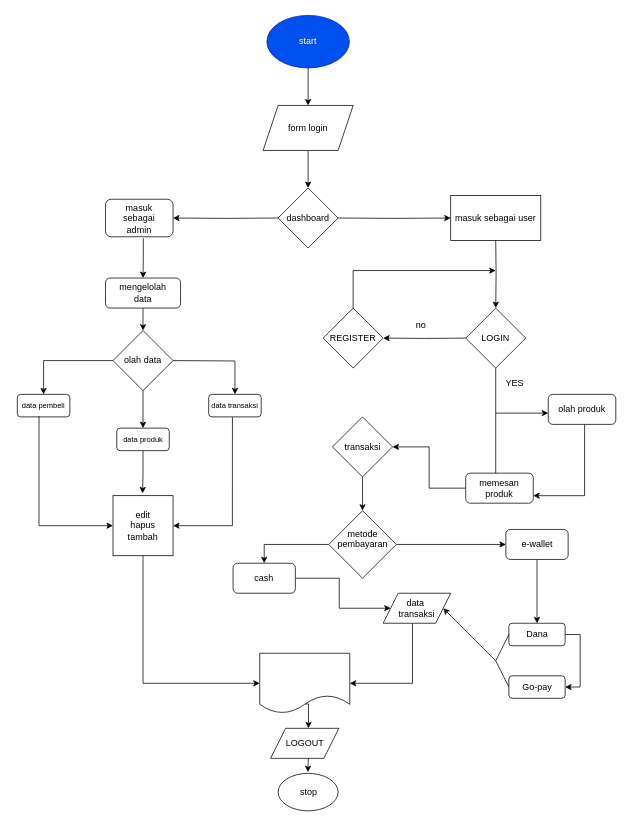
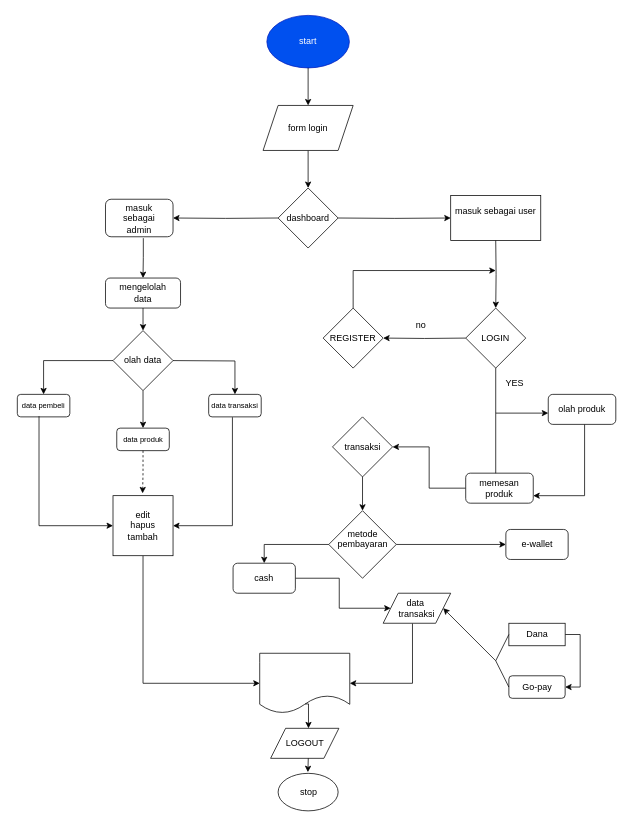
  <mxCell id="0" />
  <mxCell id="1" parent="0" />
  <mxCell id="2" style="edgeStyle=orthogonalEdgeStyle;rounded=0;orthogonalLoop=1;jettySize=auto;html=1;entryX=0.5;entryY=0;entryDx=0;entryDy=0;exitX=0.56;exitY=1.037;exitDx=0;exitDy=0;exitPerimeter=0;" parent="1" source="58" target="14" edge="1"><mxGeometry relative="1" as="geometry"><mxPoint x="190" y="331" as="sourcePoint" /></mxGeometry></mxCell>
  <mxCell id="3" value="" style="group" parent="1" vertex="1" connectable="0"><mxGeometry x="355" y="20" width="110" height="70" as="geometry" /></mxCell>
  <mxCell id="4" value="start" style="ellipse;whiteSpace=wrap;html=1;fillColor=#0050ef;fontColor=#ffffff;strokeColor=#001DBC;" parent="3" vertex="1"><mxGeometry width="110.0" height="70" as="geometry" /></mxCell>
  <mxCell id="5" value="" style="group" parent="1" vertex="1" connectable="0"><mxGeometry x="370" y="250" width="80" height="80" as="geometry" /></mxCell>
  <mxCell id="6" value="" style="rhombus;whiteSpace=wrap;html=1;" parent="5" vertex="1"><mxGeometry width="80" height="80" as="geometry" /></mxCell>
  <mxCell id="7" value="dashboard" style="text;html=1;align=center;verticalAlign=middle;whiteSpace=wrap;rounded=0;" parent="5" vertex="1"><mxGeometry x="9.5" y="25" width="60" height="30" as="geometry" /></mxCell>
  <mxCell id="8" style="edgeStyle=orthogonalEdgeStyle;rounded=0;orthogonalLoop=1;jettySize=auto;html=1;entryX=0.5;entryY=0;entryDx=0;entryDy=0;" parent="1" source="9" target="6" edge="1"><mxGeometry relative="1" as="geometry" /></mxCell>
  <mxCell id="9" value="" style="shape=parallelogram;perimeter=parallelogramPerimeter;whiteSpace=wrap;html=1;fixedSize=1;" parent="1" vertex="1"><mxGeometry x="350" y="140" width="120" height="60" as="geometry" /></mxCell>
  <mxCell id="10" value="form login" style="text;html=1;align=center;verticalAlign=middle;whiteSpace=wrap;rounded=0;" parent="1" vertex="1"><mxGeometry x="380" y="155" width="60" height="30" as="geometry" /></mxCell>
  <mxCell id="11" style="edgeStyle=orthogonalEdgeStyle;rounded=0;orthogonalLoop=1;jettySize=auto;html=1;entryX=0.5;entryY=0;entryDx=0;entryDy=0;" parent="1" source="4" target="9" edge="1"><mxGeometry relative="1" as="geometry" /></mxCell>
  <mxCell id="12" style="edgeStyle=orthogonalEdgeStyle;rounded=0;orthogonalLoop=1;jettySize=auto;html=1;entryX=0;entryY=0.5;entryDx=0;entryDy=0;" parent="1" target="40" edge="1"><mxGeometry relative="1" as="geometry"><mxPoint x="450" y="290" as="sourcePoint" /><mxPoint x="580" y="291" as="targetPoint" /></mxGeometry></mxCell>
  <mxCell id="13" value="" style="group" parent="1" vertex="1" connectable="0"><mxGeometry x="140" y="370" width="100" height="40" as="geometry" /></mxCell>
  <mxCell id="14" value="" style="rounded=1;whiteSpace=wrap;html=1;" parent="13" vertex="1"><mxGeometry width="100" height="40" as="geometry" /></mxCell>
  <mxCell id="15" value="mengelolah&lt;div&gt;data&lt;/div&gt;" style="text;html=1;align=center;verticalAlign=middle;whiteSpace=wrap;rounded=0;" parent="13" vertex="1"><mxGeometry x="20" y="5" width="60" height="30" as="geometry" /></mxCell>
  <mxCell id="16" value="" style="group" parent="1" vertex="1" connectable="0"><mxGeometry x="150" y="440" width="80" height="80" as="geometry" /></mxCell>
  <mxCell id="17" value="" style="rhombus;whiteSpace=wrap;html=1;" parent="16" vertex="1"><mxGeometry width="80" height="80" as="geometry" /></mxCell>
  <mxCell id="18" value="olah data" style="text;html=1;align=center;verticalAlign=middle;whiteSpace=wrap;rounded=0;" parent="16" vertex="1"><mxGeometry x="10" y="25" width="60" height="30" as="geometry" /></mxCell>
  <mxCell id="19" value="" style="group" parent="1" vertex="1" connectable="0"><mxGeometry x="20" y="525" width="75" height="30" as="geometry" /></mxCell>
  <mxCell id="20" value="" style="rounded=1;whiteSpace=wrap;html=1;" parent="19" vertex="1"><mxGeometry x="2.5" width="70" height="30" as="geometry" /></mxCell>
  <mxCell id="21" value="&lt;font style=&quot;font-size: 10px;&quot;&gt;data pembeli&lt;/font&gt;" style="text;html=1;align=center;verticalAlign=middle;whiteSpace=wrap;rounded=0;" parent="19" vertex="1"><mxGeometry width="75" height="30" as="geometry" /></mxCell>
  <mxCell id="22" value="" style="group" parent="1" vertex="1" connectable="0"><mxGeometry x="152.5" y="570" width="75" height="30" as="geometry" /></mxCell>
  <mxCell id="23" value="" style="rounded=1;whiteSpace=wrap;html=1;" parent="22" vertex="1"><mxGeometry x="2.5" width="70" height="30" as="geometry" /></mxCell>
  <mxCell id="24" value="&lt;font style=&quot;font-size: 10px;&quot;&gt;data produk&lt;/font&gt;" style="text;html=1;align=center;verticalAlign=middle;whiteSpace=wrap;rounded=0;" parent="22" vertex="1"><mxGeometry width="75" height="30" as="geometry" /></mxCell>
  <mxCell id="25" value="" style="group" parent="1" vertex="1" connectable="0"><mxGeometry x="275" y="525" width="75" height="30" as="geometry" /></mxCell>
  <mxCell id="26" value="" style="rounded=1;whiteSpace=wrap;html=1;" parent="25" vertex="1"><mxGeometry x="2.5" width="70" height="30" as="geometry" /></mxCell>
  <mxCell id="27" value="&lt;font style=&quot;font-size: 10px;&quot;&gt;data transaksi&lt;/font&gt;" style="text;html=1;align=center;verticalAlign=middle;whiteSpace=wrap;rounded=0;" parent="25" vertex="1"><mxGeometry width="75" height="30" as="geometry" /></mxCell>
  <mxCell id="28" style="edgeStyle=orthogonalEdgeStyle;rounded=0;orthogonalLoop=1;jettySize=auto;html=1;entryX=0.5;entryY=0;entryDx=0;entryDy=0;" parent="1" target="17" edge="1"><mxGeometry relative="1" as="geometry"><mxPoint x="190" y="410" as="sourcePoint" /></mxGeometry></mxCell>
  <mxCell id="29" style="edgeStyle=orthogonalEdgeStyle;rounded=0;orthogonalLoop=1;jettySize=auto;html=1;entryX=0.5;entryY=0;entryDx=0;entryDy=0;" parent="1" source="17" target="21" edge="1"><mxGeometry relative="1" as="geometry" /></mxCell>
  <mxCell id="30" style="edgeStyle=orthogonalEdgeStyle;rounded=0;orthogonalLoop=1;jettySize=auto;html=1;entryX=0.5;entryY=0;entryDx=0;entryDy=0;" parent="1" target="27" edge="1"><mxGeometry relative="1" as="geometry"><mxPoint x="230" y="480" as="sourcePoint" /></mxGeometry></mxCell>
  <mxCell id="31" style="edgeStyle=orthogonalEdgeStyle;rounded=0;orthogonalLoop=1;jettySize=auto;html=1;entryX=0.5;entryY=0;entryDx=0;entryDy=0;" parent="1" source="17" target="24" edge="1"><mxGeometry relative="1" as="geometry" /></mxCell>
  <mxCell id="32" value="" style="group" parent="1" vertex="1" connectable="0"><mxGeometry x="370" y="1030" width="80" height="50" as="geometry" /></mxCell>
  <mxCell id="33" value="" style="ellipse;whiteSpace=wrap;html=1;" parent="32" vertex="1"><mxGeometry width="80" height="50" as="geometry" /></mxCell>
  <mxCell id="34" value="stop" style="text;html=1;align=center;verticalAlign=middle;whiteSpace=wrap;rounded=0;" parent="32" vertex="1"><mxGeometry x="20.667" y="15.625" width="40" height="18.75" as="geometry" /></mxCell>
  <mxCell id="35" style="edgeStyle=orthogonalEdgeStyle;rounded=0;orthogonalLoop=1;jettySize=auto;html=1;entryX=0.496;entryY=-0.031;entryDx=0;entryDy=0;entryPerimeter=0;" parent="1" target="33" edge="1"><mxGeometry relative="1" as="geometry"><mxPoint x="410" y="970" as="sourcePoint" /></mxGeometry></mxCell>
  <mxCell id="36" value="" style="group" parent="1" vertex="1" connectable="0"><mxGeometry x="345.5" y="870" width="120" height="80" as="geometry" /></mxCell>
  <mxCell id="37" value="" style="shape=document;whiteSpace=wrap;html=1;boundedLbl=1;" parent="36" vertex="1"><mxGeometry width="120" height="80" as="geometry" /></mxCell>
  <mxCell id="38" style="edgeStyle=orthogonalEdgeStyle;rounded=0;orthogonalLoop=1;jettySize=auto;html=1;" parent="1" target="58" edge="1"><mxGeometry relative="1" as="geometry"><mxPoint x="370" y="290" as="sourcePoint" /><mxPoint x="260" y="291" as="targetPoint" /></mxGeometry></mxCell>
  <mxCell id="39" value="" style="group" parent="1" vertex="1" connectable="0"><mxGeometry x="600" y="260" width="120" height="60" as="geometry" /></mxCell>
  <mxCell id="40" value="" style="rounded=0;whiteSpace=wrap;html=1;" parent="39" vertex="1"><mxGeometry width="120" height="60" as="geometry" /></mxCell>
- <mxCell id="41" value="masuk sebagai user" style="text;html=1;align=center;verticalAlign=middle;whiteSpace=wrap;rounded=0;container=0;" parent="39" vertex="1"><mxGeometry x="5" y="16" width="110" height="30" as="geometry" /></mxCell>
+ <mxCell id="41" value="masuk sebagai user" style="text;html=1;align=center;verticalAlign=middle;whiteSpace=wrap;rounded=0;container=0;" parent="39" vertex="1"><mxGeometry x="5" y="6" width="110" height="30" as="geometry" /></mxCell>
  <mxCell id="42" style="edgeStyle=orthogonalEdgeStyle;rounded=0;orthogonalLoop=1;jettySize=auto;html=1;entryX=0;entryY=0.5;entryDx=0;entryDy=0;" parent="1" target="55" edge="1"><mxGeometry relative="1" as="geometry"><mxPoint x="660" y="550" as="sourcePoint" /><Array as="points"><mxPoint x="660" y="650" /></Array></mxGeometry></mxCell>
  <mxCell id="43" value="" style="rhombus;whiteSpace=wrap;html=1;" parent="1" vertex="1"><mxGeometry x="620" y="410" width="80" height="80" as="geometry" /></mxCell>
  <mxCell id="44" style="edgeStyle=orthogonalEdgeStyle;rounded=0;orthogonalLoop=1;jettySize=auto;html=1;entryX=1;entryY=0.5;entryDx=0;entryDy=0;" parent="1" target="47" edge="1"><mxGeometry relative="1" as="geometry"><mxPoint x="620" y="450" as="sourcePoint" /></mxGeometry></mxCell>
  <mxCell id="45" value="LOGIN" style="text;html=1;align=center;verticalAlign=middle;whiteSpace=wrap;rounded=0;" parent="1" vertex="1"><mxGeometry x="630" y="435" width="60" height="30" as="geometry" /></mxCell>
  <mxCell id="46" style="edgeStyle=orthogonalEdgeStyle;rounded=0;orthogonalLoop=1;jettySize=auto;html=1;exitX=0.5;exitY=0;exitDx=0;exitDy=0;" parent="1" source="47" edge="1"><mxGeometry relative="1" as="geometry"><mxPoint x="660" y="360" as="targetPoint" /><Array as="points"><mxPoint x="470" y="360" /></Array></mxGeometry></mxCell>
  <mxCell id="47" value="" style="rhombus;whiteSpace=wrap;html=1;" parent="1" vertex="1"><mxGeometry x="430" y="410" width="80" height="80" as="geometry" /></mxCell>
  <mxCell id="48" value="REGISTER" style="text;html=1;align=center;verticalAlign=middle;whiteSpace=wrap;rounded=0;" parent="1" vertex="1"><mxGeometry x="440" y="435" width="60" height="30" as="geometry" /></mxCell>
  <mxCell id="49" style="edgeStyle=orthogonalEdgeStyle;rounded=0;orthogonalLoop=1;jettySize=auto;html=1;entryX=0.5;entryY=0;entryDx=0;entryDy=0;" parent="1" target="43" edge="1"><mxGeometry relative="1" as="geometry"><mxPoint x="660" y="320" as="sourcePoint" /></mxGeometry></mxCell>
  <mxCell id="50" value="no" style="text;html=1;align=center;verticalAlign=middle;resizable=0;points=[];autosize=1;strokeColor=none;fillColor=none;" parent="1" vertex="1"><mxGeometry x="540" y="418" width="40" height="30" as="geometry" /></mxCell>
  <mxCell id="51" style="edgeStyle=orthogonalEdgeStyle;rounded=0;orthogonalLoop=1;jettySize=auto;html=1;entryX=1;entryY=0.75;entryDx=0;entryDy=0;exitX=0.538;exitY=0.99;exitDx=0;exitDy=0;exitPerimeter=0;" edge="1" parent="1" source="52" target="55"><mxGeometry relative="1" as="geometry" /></mxCell>
  <mxCell id="52" value="olah produk" style="rounded=1;whiteSpace=wrap;html=1;" parent="1" vertex="1"><mxGeometry x="730" y="525" width="90" height="40" as="geometry" /></mxCell>
  <mxCell id="53" style="edgeStyle=orthogonalEdgeStyle;rounded=0;orthogonalLoop=1;jettySize=auto;html=1;entryX=0;entryY=0.625;entryDx=0;entryDy=0;entryPerimeter=0;exitX=0.5;exitY=1;exitDx=0;exitDy=0;" parent="1" source="43" target="52" edge="1"><mxGeometry relative="1" as="geometry" /></mxCell>
  <mxCell id="54" style="edgeStyle=orthogonalEdgeStyle;rounded=0;orthogonalLoop=1;jettySize=auto;html=1;entryX=1;entryY=0.5;entryDx=0;entryDy=0;" edge="1" parent="1" source="55" target="61"><mxGeometry relative="1" as="geometry"><mxPoint x="410" y="650" as="targetPoint" /></mxGeometry></mxCell>
  <mxCell id="55" value="memesan produk" style="rounded=1;whiteSpace=wrap;html=1;" parent="1" vertex="1"><mxGeometry x="620" y="630" width="90" height="40" as="geometry" /></mxCell>
  <mxCell id="56" value="YES" style="text;html=1;align=center;verticalAlign=middle;resizable=0;points=[];autosize=1;strokeColor=none;fillColor=none;" parent="1" vertex="1"><mxGeometry x="660" y="495" width="50" height="30" as="geometry" /></mxCell>
  <mxCell id="57" value="" style="group" parent="1" vertex="1" connectable="0"><mxGeometry x="140" y="265" width="90" height="50" as="geometry" /></mxCell>
  <mxCell id="58" value="" style="rounded=1;whiteSpace=wrap;html=1;" parent="57" vertex="1"><mxGeometry width="90" height="50" as="geometry" /></mxCell>
  <mxCell id="59" value="masuk&lt;br&gt;&lt;div&gt;sebagai&lt;/div&gt;&lt;div&gt;admin&lt;/div&gt;" style="text;html=1;align=center;verticalAlign=middle;whiteSpace=wrap;rounded=0;container=0;" parent="57" vertex="1"><mxGeometry x="15" y="11" width="60" height="30" as="geometry" /></mxCell>
  <mxCell id="60" style="edgeStyle=orthogonalEdgeStyle;rounded=0;orthogonalLoop=1;jettySize=auto;html=1;entryX=0.5;entryY=0;entryDx=0;entryDy=0;" edge="1" parent="1" source="61" target="73"><mxGeometry relative="1" as="geometry" /></mxCell>
  <mxCell id="61" value="transaksi" style="rhombus;whiteSpace=wrap;html=1;" vertex="1" parent="1"><mxGeometry x="442.5" y="555" width="80" height="80" as="geometry" /></mxCell>
  <mxCell id="62" style="edgeStyle=orthogonalEdgeStyle;rounded=0;orthogonalLoop=1;jettySize=auto;html=1;entryX=0;entryY=0.5;entryDx=0;entryDy=0;exitX=0.5;exitY=1;exitDx=0;exitDy=0;" edge="1" parent="1" source="63" target="37"><mxGeometry relative="1" as="geometry" /></mxCell>
  <mxCell id="63" value="edit&lt;div&gt;hapus&lt;/div&gt;&lt;div&gt;tambah&lt;/div&gt;" style="whiteSpace=wrap;html=1;aspect=fixed;" vertex="1" parent="1"><mxGeometry x="150" y="660" width="80" height="80" as="geometry" /></mxCell>
  <mxCell id="64" style="edgeStyle=orthogonalEdgeStyle;rounded=0;orthogonalLoop=1;jettySize=auto;html=1;entryX=0;entryY=0.5;entryDx=0;entryDy=0;exitX=0.419;exitY=0.97;exitDx=0;exitDy=0;exitPerimeter=0;" edge="1" parent="1" source="21" target="63"><mxGeometry relative="1" as="geometry" /></mxCell>
- <mxCell id="65" style="edgeStyle=orthogonalEdgeStyle;rounded=0;orthogonalLoop=1;jettySize=auto;html=1;entryX=0.493;entryY=-0.039;entryDx=0;entryDy=0;entryPerimeter=0;" edge="1" parent="1" source="24" target="63"><mxGeometry relative="1" as="geometry" /></mxCell>
+ <mxCell id="65" style="edgeStyle=orthogonalEdgeStyle;rounded=0;orthogonalLoop=1;jettySize=auto;html=1;entryX=0.493;entryY=-0.039;entryDx=0;entryDy=0;entryPerimeter=0;dashed=1;" edge="1" parent="1" source="24" target="63"><mxGeometry relative="1" as="geometry" /></mxCell>
  <mxCell id="66" style="edgeStyle=orthogonalEdgeStyle;rounded=0;orthogonalLoop=1;jettySize=auto;html=1;entryX=1;entryY=0.5;entryDx=0;entryDy=0;exitX=0.455;exitY=1.016;exitDx=0;exitDy=0;exitPerimeter=0;" edge="1" parent="1" source="27" target="63"><mxGeometry relative="1" as="geometry" /></mxCell>
  <mxCell id="67" style="edgeStyle=orthogonalEdgeStyle;rounded=0;orthogonalLoop=1;jettySize=auto;html=1;" edge="1" parent="1" source="68" target="80"><mxGeometry relative="1" as="geometry" /></mxCell>
  <mxCell id="68" value="cash" style="rounded=1;whiteSpace=wrap;html=1;" vertex="1" parent="1"><mxGeometry x="310" y="750" width="83" height="40" as="geometry" /></mxCell>
- <mxCell id="69" style="edgeStyle=orthogonalEdgeStyle;rounded=0;orthogonalLoop=1;jettySize=auto;html=1;entryX=0.5;entryY=0;entryDx=0;entryDy=0;" edge="1" parent="1" source="70" target="75"><mxGeometry relative="1" as="geometry" /></mxCell>
  <mxCell id="70" value="e-wallet" style="rounded=1;whiteSpace=wrap;html=1;" vertex="1" parent="1"><mxGeometry x="673.5" y="705" width="83" height="40" as="geometry" /></mxCell>
  <mxCell id="71" style="edgeStyle=orthogonalEdgeStyle;rounded=0;orthogonalLoop=1;jettySize=auto;html=1;entryX=0.5;entryY=0;entryDx=0;entryDy=0;" edge="1" parent="1" source="73" target="68"><mxGeometry relative="1" as="geometry" /></mxCell>
  <mxCell id="72" style="edgeStyle=orthogonalEdgeStyle;rounded=0;orthogonalLoop=1;jettySize=auto;html=1;entryX=0;entryY=0.5;entryDx=0;entryDy=0;" edge="1" parent="1" source="73" target="70"><mxGeometry relative="1" as="geometry" /></mxCell>
  <mxCell id="73" value="metode&lt;div&gt;pembayaran&lt;/div&gt;&lt;div&gt;&lt;br&gt;&lt;/div&gt;" style="rhombus;whiteSpace=wrap;html=1;" vertex="1" parent="1"><mxGeometry x="437.5" y="680" width="90" height="90" as="geometry" /></mxCell>
  <mxCell id="74" style="edgeStyle=orthogonalEdgeStyle;rounded=0;orthogonalLoop=1;jettySize=auto;html=1;entryX=1;entryY=0.5;entryDx=0;entryDy=0;exitX=1;exitY=0.5;exitDx=0;exitDy=0;" edge="1" parent="1" source="75" target="76"><mxGeometry relative="1" as="geometry" /></mxCell>
- <mxCell id="75" value="Dana" style="rounded=1;whiteSpace=wrap;html=1;arcSize=14;" vertex="1" parent="1"><mxGeometry x="677.5" y="830" width="75" height="30" as="geometry" /></mxCell>
+ <mxCell id="75" value="Dana" style="whiteSpace=wrap;html=1;arcSize=14;rounded=0;" vertex="1" parent="1"><mxGeometry x="677.5" y="830" width="75" height="30" as="geometry" /></mxCell>
  <mxCell id="76" value="Go-pay" style="rounded=1;whiteSpace=wrap;html=1;" vertex="1" parent="1"><mxGeometry x="677.5" y="900" width="75" height="30" as="geometry" /></mxCell>
  <mxCell id="77" style="edgeStyle=orthogonalEdgeStyle;rounded=0;orthogonalLoop=1;jettySize=auto;html=1;entryX=0.555;entryY=0;entryDx=0;entryDy=0;entryPerimeter=0;exitX=0.504;exitY=0.844;exitDx=0;exitDy=0;exitPerimeter=0;" edge="1" parent="1" source="37" target="82"><mxGeometry relative="1" as="geometry" /></mxCell>
  <mxCell id="78" value="" style="endArrow=none;html=1;rounded=0;entryX=0;entryY=0.5;entryDx=0;entryDy=0;exitX=0;exitY=0.5;exitDx=0;exitDy=0;" edge="1" parent="1" source="76" target="75"><mxGeometry width="50" height="50" relative="1" as="geometry"><mxPoint x="520" y="900" as="sourcePoint" /><mxPoint x="570" y="850" as="targetPoint" /><Array as="points"><mxPoint x="660" y="880" /></Array></mxGeometry></mxCell>
  <mxCell id="79" style="edgeStyle=orthogonalEdgeStyle;rounded=0;orthogonalLoop=1;jettySize=auto;html=1;entryX=1;entryY=0.5;entryDx=0;entryDy=0;exitX=0.434;exitY=1.007;exitDx=0;exitDy=0;exitPerimeter=0;" edge="1" parent="1" source="80" target="37"><mxGeometry relative="1" as="geometry" /></mxCell>
  <mxCell id="80" value="data&amp;nbsp;&lt;div&gt;transaksi&lt;/div&gt;" style="shape=parallelogram;perimeter=parallelogramPerimeter;whiteSpace=wrap;html=1;fixedSize=1;" vertex="1" parent="1"><mxGeometry x="510" y="790" width="90" height="40" as="geometry" /></mxCell>
  <mxCell id="81" value="" style="group" vertex="1" connectable="0" parent="1"><mxGeometry x="360" y="970" width="91" height="40" as="geometry" /></mxCell>
  <mxCell id="82" value="" style="shape=parallelogram;perimeter=parallelogramPerimeter;whiteSpace=wrap;html=1;fixedSize=1;" vertex="1" parent="81"><mxGeometry width="91" height="40" as="geometry" /></mxCell>
  <mxCell id="83" value="LOGOUT" style="text;html=1;align=center;verticalAlign=middle;whiteSpace=wrap;rounded=0;" parent="81" vertex="1"><mxGeometry x="15.5" y="5" width="60" height="30" as="geometry" /></mxCell>
  <mxCell id="84" value="" style="endArrow=classic;html=1;rounded=0;entryX=1;entryY=0.5;entryDx=0;entryDy=0;" edge="1" parent="1" target="80"><mxGeometry width="50" height="50" relative="1" as="geometry"><mxPoint x="660" y="880" as="sourcePoint" /><mxPoint x="570" y="880" as="targetPoint" /></mxGeometry></mxCell>
